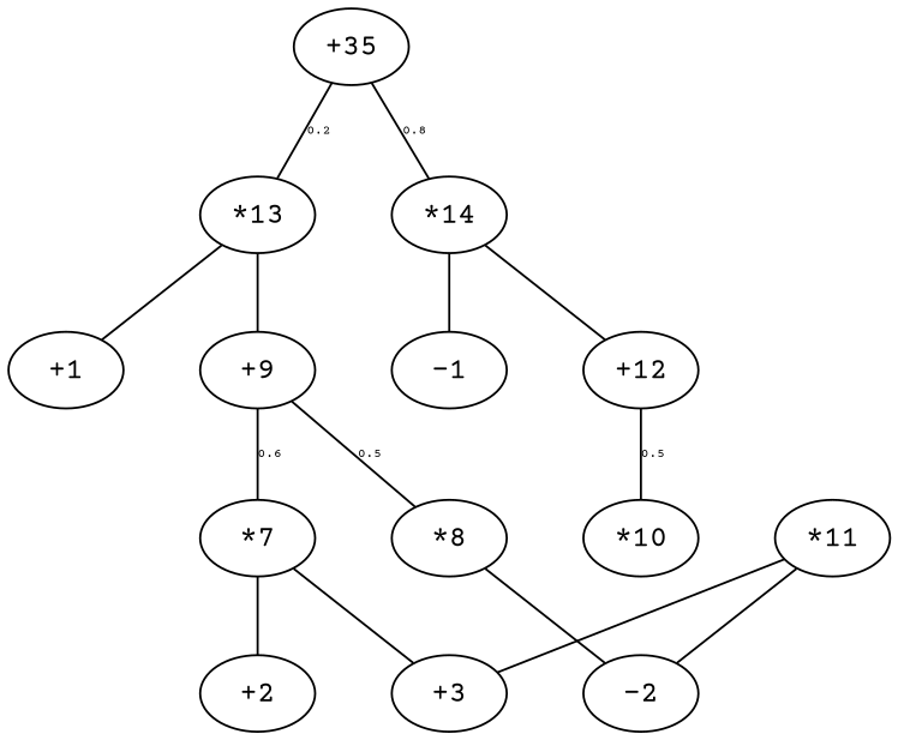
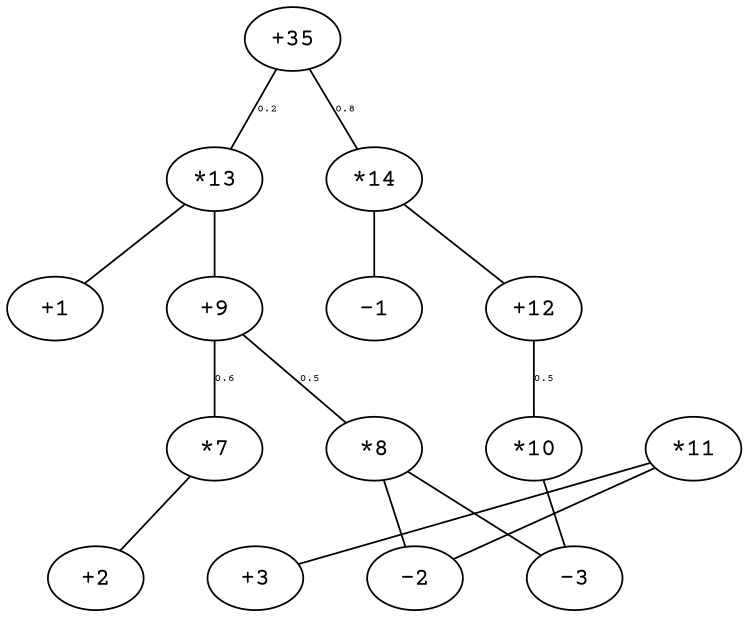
  digraph {
    fontname="Courier Prime"
    splines=false
    node [fontname="Courier Prime"]
    edge [arrowhead=none fontname="Courier Prime" fontsize=6]
    n1 [label="*13"]
    n2 [label="*14"]
    n3 [label="+1"]
    n4 [label="+9"]
    n5 [label=-1]
    n6 [label="+12"]
    n7 [label="*7"]
    n8 [label="*8"]
    n9 [label="*10"]
    n10 [label="*11"]
    n11 [label="+2"]
    n12 [label="+3"]
    n13 [label=-2]
+   n14 [label=-3]
    n15 [label="+35"]
    subgraph sub_1 {
      newrank=true
      rank=same
      rankdir=LR
      n1
      n2
    }
    subgraph sub_2 {
      newrank=true
      rank=same
      rankdir=LR
      n3
      n4
      n5
      n6
    }
    subgraph sub_3 {
      newrank=true
      rank=same
      rankdir=LR
      n7
      n8
      n9
      n10
    }
    subgraph sub_4 {
      newrank=true
      rank=same
      rankdir=LR
      n11
      n12
      n13
+     n14
    }
    n1 -> n2 [style=invis]
    n1 -> n3
    n1 -> n4
    n2 -> n5
    n2 -> n6
    n3 -> n4 [style=invis]
    n4 -> n5 [style=invis]
    n4 -> n7 [label=0.6]
    n4 -> n8 [label=0.5]
    n5 -> n6 [style=invis]
    n6 -> n9 [label=0.5]
    n7 -> n8 [style=invis]
    n7 -> n11
-   n7 -> n12
    n8 -> n9 [style=invis]
    n8 -> n13
+   n8 -> n14
    n9 -> n10 [style=invis]
+   n9 -> n14
    n10 -> n12
    n10 -> n13
    n11 -> n12 [style=invis]
    n12 -> n13 [style=invis]
+   n13 -> n14 [style=invis]
    n15 -> n1 [label=0.2]
    n15 -> n2 [label=0.8]
  }
